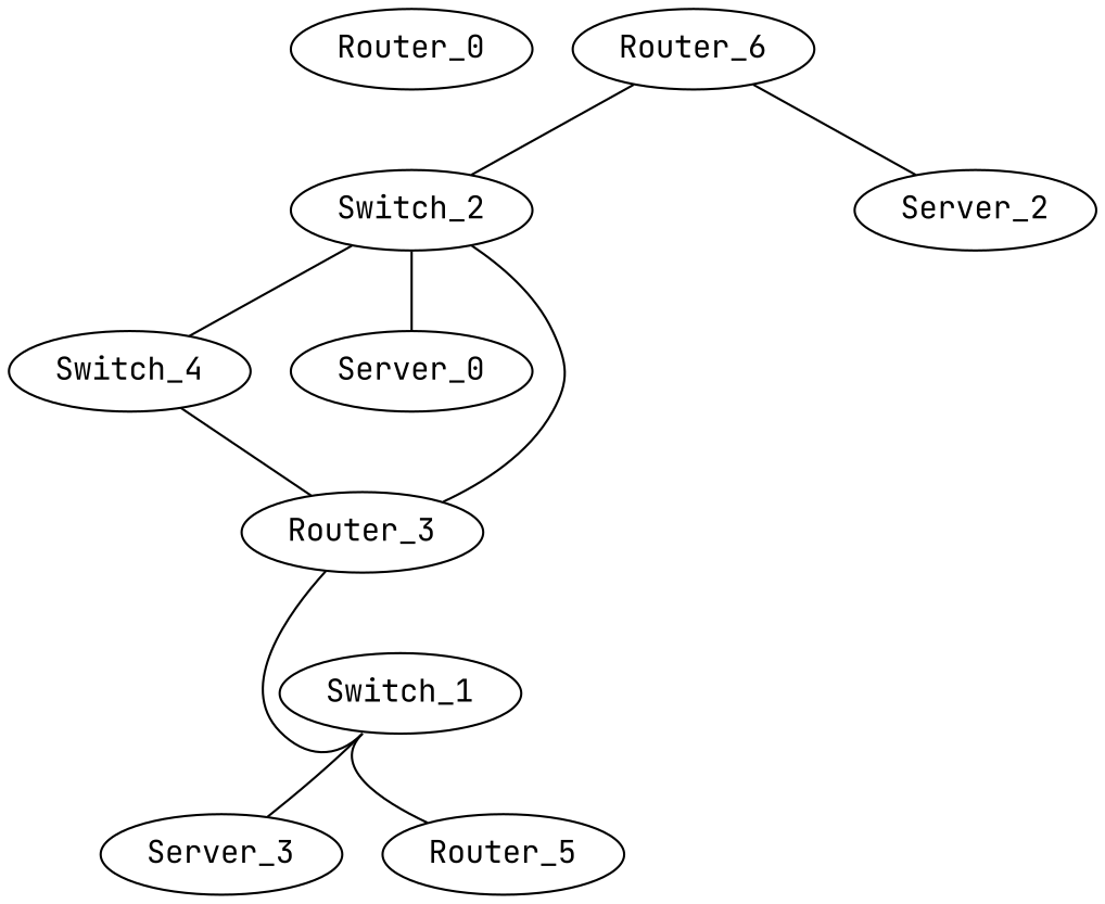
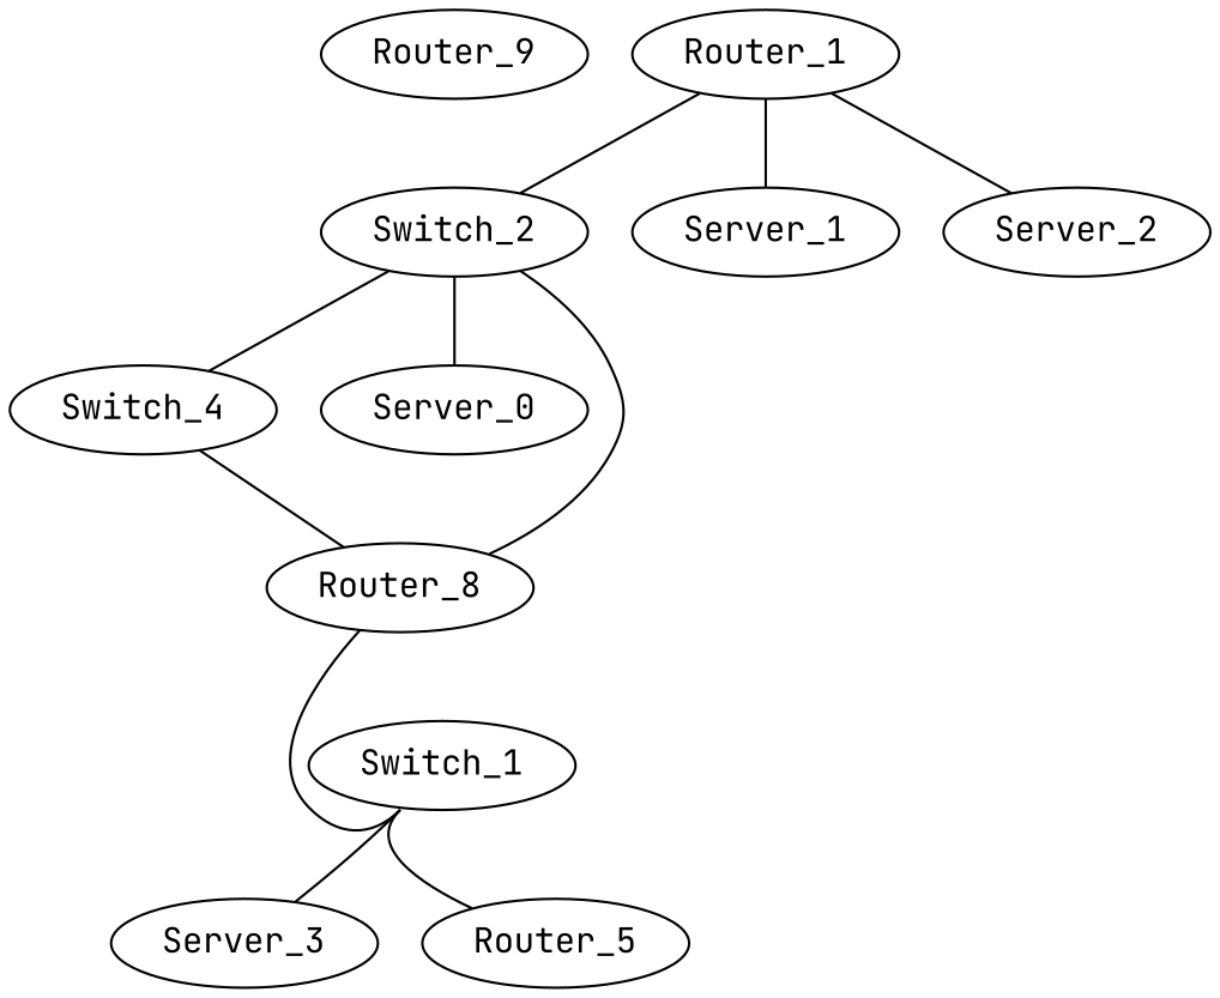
  graph {
    fontname="JetBrains Mono"
    node [config="./helper_scripts/config_production_switch.sh" fontname="JetBrains Mono" function=leaf memory=500 os=Ubuntu vagrant=eth1 version=1.1]
    edge [fontname="JetBrains Mono" headport=eth100 tailport=eth100]
-   Router_0
+   Router_0 [label=Router_9]
    n2 [label=Switch_2]
-   Router_1 [label=Router_6]
+   Router_1
+   Server_1
    Server_2
    n6 [label=Switch_4]
    Server_0
-   Router_3
+   Router_3 [label=Router_8]
    n9 [label=Switch_1]
    Server_3
    n11 [label=Router_5]
    n2 -- n6 [headport=eth101]
    n2 -- Server_0 [tailport=eth1]
    Router_1 -- n2 [headport=eth102]
+   Router_1 -- Server_1 [tailport=eth1]
    Router_1 -- Server_2 [tailport=eth2]
    n6 -- Router_3
    Router_3 -- n2 [headport=eth101 tailport=eth101]
    Router_3 -- n9 [headport=swp100 tailport=eth50]
    n9 -- Server_3 [headport=eth50 tailport=swp1]
    n9 -- n11 [headport=eth50 tailport=swp3]
  }
